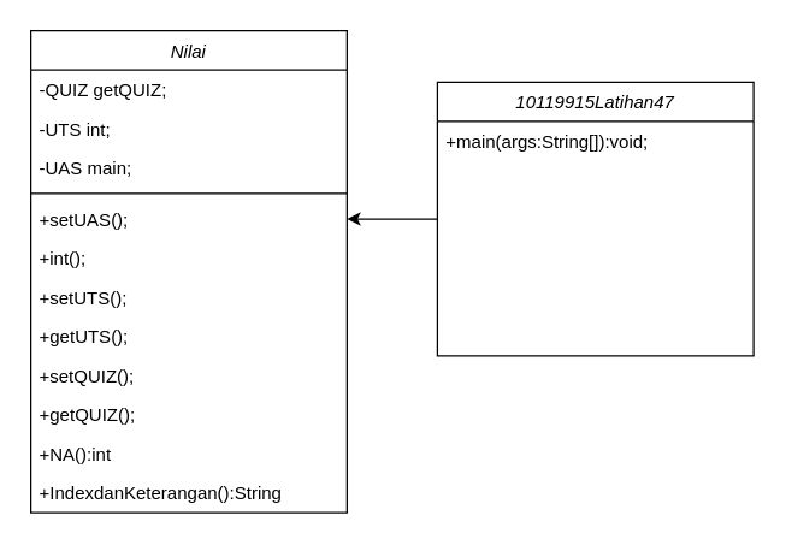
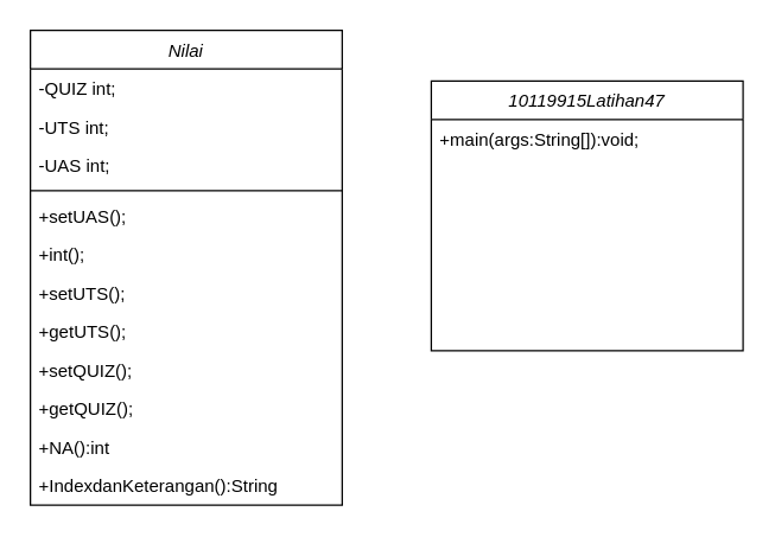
  <mxCell id="0" />
  <mxCell id="1" parent="0" />
  <mxCell id="2" value="Nilai" style="swimlane;fontStyle=2;align=center;verticalAlign=top;childLayout=stackLayout;horizontal=1;startSize=26;horizontalStack=0;resizeParent=1;resizeLast=0;collapsible=1;marginBottom=0;rounded=0;shadow=0;strokeWidth=1;" parent="1" vertex="1"><mxGeometry x="20" y="20" width="210" height="320" as="geometry"><mxRectangle x="230" y="140" width="160" height="26" as="alternateBounds" /></mxGeometry></mxCell>
- <mxCell id="3" value="-QUIZ getQUIZ;" style="text;align=left;verticalAlign=top;spacingLeft=4;spacingRight=4;overflow=hidden;rotatable=0;points=[[0,0.5],[1,0.5]];portConstraint=eastwest;rounded=0;shadow=0;html=0;" parent="2" vertex="1"><mxGeometry y="26" width="210" height="26" as="geometry" /></mxCell>
+ <mxCell id="3" value="-QUIZ int;" style="text;align=left;verticalAlign=top;spacingLeft=4;spacingRight=4;overflow=hidden;rotatable=0;points=[[0,0.5],[1,0.5]];portConstraint=eastwest;rounded=0;shadow=0;html=0;" parent="2" vertex="1"><mxGeometry y="26" width="210" height="26" as="geometry" /></mxCell>
  <mxCell id="4" value="-UTS int;" style="text;align=left;verticalAlign=top;spacingLeft=4;spacingRight=4;overflow=hidden;rotatable=0;points=[[0,0.5],[1,0.5]];portConstraint=eastwest;rounded=0;shadow=0;html=0;" parent="2" vertex="1"><mxGeometry y="52" width="210" height="26" as="geometry" /></mxCell>
- <mxCell id="5" value="-UAS main;" style="text;align=left;verticalAlign=top;spacingLeft=4;spacingRight=4;overflow=hidden;rotatable=0;points=[[0,0.5],[1,0.5]];portConstraint=eastwest;rounded=0;shadow=0;html=0;" parent="2" vertex="1"><mxGeometry y="78" width="210" height="26" as="geometry" /></mxCell>
+ <mxCell id="5" value="-UAS int;" style="text;align=left;verticalAlign=top;spacingLeft=4;spacingRight=4;overflow=hidden;rotatable=0;points=[[0,0.5],[1,0.5]];portConstraint=eastwest;rounded=0;shadow=0;html=0;" parent="2" vertex="1"><mxGeometry y="78" width="210" height="26" as="geometry" /></mxCell>
  <mxCell id="6" value="" style="line;html=1;strokeWidth=1;align=left;verticalAlign=middle;spacingTop=-1;spacingLeft=3;spacingRight=3;rotatable=0;labelPosition=right;points=[];portConstraint=eastwest;" parent="2" vertex="1"><mxGeometry y="104" width="210" height="8" as="geometry" /></mxCell>
  <mxCell id="7" value="+setUAS();&#10;" style="text;align=left;verticalAlign=top;spacingLeft=4;spacingRight=4;overflow=hidden;rotatable=0;points=[[0,0.5],[1,0.5]];portConstraint=eastwest;" parent="2" vertex="1"><mxGeometry y="112" width="210" height="26" as="geometry" /></mxCell>
  <mxCell id="8" value="+int();&#10;" style="text;align=left;verticalAlign=top;spacingLeft=4;spacingRight=4;overflow=hidden;rotatable=0;points=[[0,0.5],[1,0.5]];portConstraint=eastwest;" parent="2" vertex="1"><mxGeometry y="138" width="210" height="26" as="geometry" /></mxCell>
  <mxCell id="9" value="+setUTS();&#10;" style="text;align=left;verticalAlign=top;spacingLeft=4;spacingRight=4;overflow=hidden;rotatable=0;points=[[0,0.5],[1,0.5]];portConstraint=eastwest;" parent="2" vertex="1"><mxGeometry y="164" width="210" height="26" as="geometry" /></mxCell>
  <mxCell id="10" value="+getUTS();&#10;" style="text;align=left;verticalAlign=top;spacingLeft=4;spacingRight=4;overflow=hidden;rotatable=0;points=[[0,0.5],[1,0.5]];portConstraint=eastwest;" parent="2" vertex="1"><mxGeometry y="190" width="210" height="26" as="geometry" /></mxCell>
  <mxCell id="11" value="+setQUIZ();&#10;" style="text;align=left;verticalAlign=top;spacingLeft=4;spacingRight=4;overflow=hidden;rotatable=0;points=[[0,0.5],[1,0.5]];portConstraint=eastwest;" parent="2" vertex="1"><mxGeometry y="216" width="210" height="26" as="geometry" /></mxCell>
  <mxCell id="12" value="+getQUIZ();&#10;" style="text;align=left;verticalAlign=top;spacingLeft=4;spacingRight=4;overflow=hidden;rotatable=0;points=[[0,0.5],[1,0.5]];portConstraint=eastwest;" parent="2" vertex="1"><mxGeometry y="242" width="210" height="26" as="geometry" /></mxCell>
  <mxCell id="13" value="+NA():int&#10;" style="text;align=left;verticalAlign=top;spacingLeft=4;spacingRight=4;overflow=hidden;rotatable=0;points=[[0,0.5],[1,0.5]];portConstraint=eastwest;" parent="2" vertex="1"><mxGeometry y="268" width="210" height="26" as="geometry" /></mxCell>
  <mxCell id="14" value="+IndexdanKeterangan():String" style="text;align=left;verticalAlign=top;spacingLeft=4;spacingRight=4;overflow=hidden;rotatable=0;points=[[0,0.5],[1,0.5]];portConstraint=eastwest;" parent="2" vertex="1"><mxGeometry y="294" width="210" height="26" as="geometry" /></mxCell>
- <mxCell id="15" style="edgeStyle=orthogonalEdgeStyle;rounded=0;orthogonalLoop=1;jettySize=auto;html=1;exitX=0;exitY=0.5;exitDx=0;exitDy=0;entryX=1;entryY=0.5;entryDx=0;entryDy=0;" parent="1" source="16" target="7" edge="1"><mxGeometry relative="1" as="geometry" /></mxCell>
  <mxCell id="16" value="10119915Latihan47" style="swimlane;fontStyle=2;align=center;verticalAlign=top;childLayout=stackLayout;horizontal=1;startSize=26;horizontalStack=0;resizeParent=1;resizeLast=0;collapsible=1;marginBottom=0;rounded=0;shadow=0;strokeWidth=1;" parent="1" vertex="1"><mxGeometry x="290" y="54" width="210" height="182" as="geometry"><mxRectangle x="230" y="140" width="160" height="26" as="alternateBounds" /></mxGeometry></mxCell>
  <mxCell id="17" value="+main(args:String[]):void;&#10;" style="text;align=left;verticalAlign=top;spacingLeft=4;spacingRight=4;overflow=hidden;rotatable=0;points=[[0,0.5],[1,0.5]];portConstraint=eastwest;" parent="16" vertex="1"><mxGeometry y="26" width="210" height="26" as="geometry" /></mxCell>
